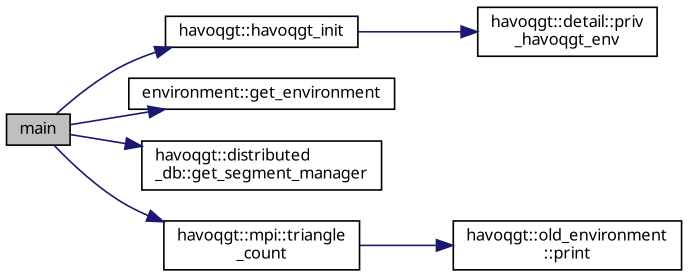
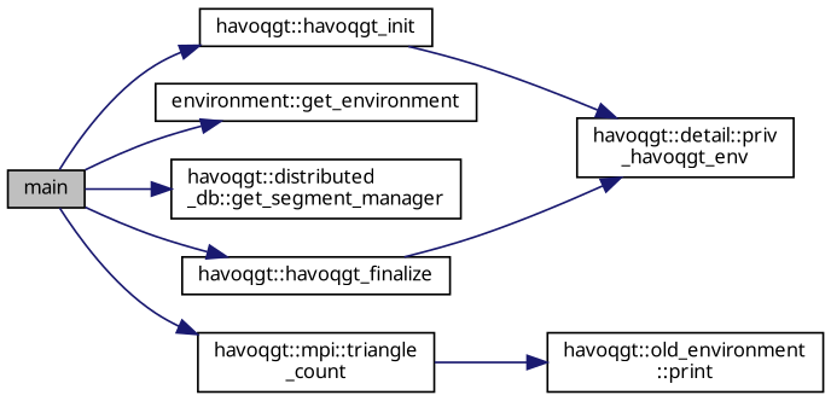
  digraph {
    fontname="Noto Sans"
    rankdir=LR
    node [color=black fillcolor=white fontname="Noto Sans" fontsize=10 shape=record style=filled]
    edge [color=midnightblue fontname="Noto Sans" fontsize=10 labelfontname=Helvetica labelfontsize=10 style=solid]
    n1 [fillcolor=grey75 fontcolor=black height=0.2 label=main width=0.4]
    n2 [height=0.2 label="havoqgt::havoqgt_init" width=0.4]
    n3 [height=0.2 label="environment::get_environment" width=0.4]
    n4 [height=0.2 label="havoqgt::distributed\l_db::get_segment_manager" width=0.4]
    n5 [height=0.2 label="havoqgt::mpi::triangle\l_count" width=0.4]
+   n6 [height=0.2 label="havoqgt::havoqgt_finalize" width=0.4]
    n7 [height=0.2 label="havoqgt::detail::priv\l_havoqgt_env" width=0.4]
    n8 [height=0.2 label="havoqgt::old_environment\l::print" width=0.4]
    n1 -> n2
    n1 -> n3
    n1 -> n4
    n1 -> n5
+   n1 -> n6
    n2 -> n7
    n5 -> n8
+   n6 -> n7
  }
